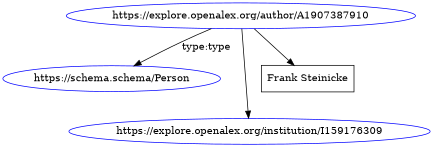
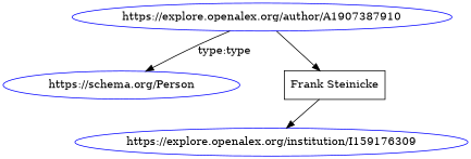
  digraph {
    node [color=blue shape=ellipse]
    n1 [label="https://explore.openalex.org/author/A1907387910"]
-   n2 [label="https://schema.schema/Person"]
+   n2 [label="https://schema.org/Person"]
    n3 [label="https://explore.openalex.org/institution/I159176309"]
    n4 [label="Frank Steinicke" shape=record color=""]
    n1 -> n2 [label="type:type"]
-   n1 -> n3
+   n4 -> n3
    n1 -> n4
  }
